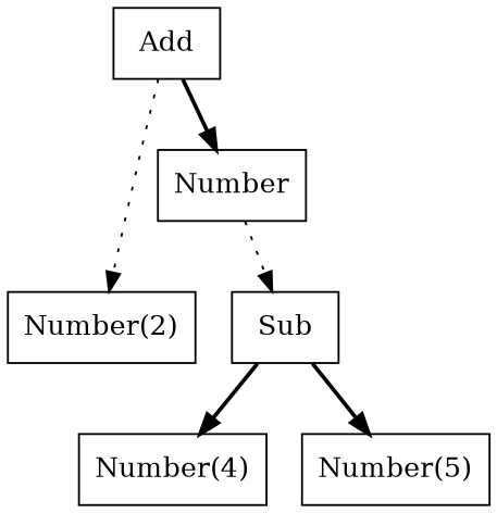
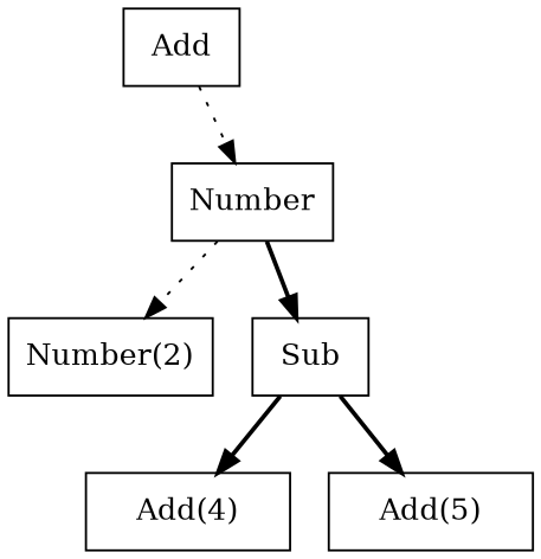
  digraph {
    node [shape=box]
    edge [style=bold]
    n1 [label=Add]
    n2 [label="Number(2)"]
    n3 [label=Number]
    n4 [label=Sub]
-   n5 [label="Number(4)"]
-   n6 [label="Number(5)"]
-   n1 -> n2 [style=dotted]
-   n1 -> n3
-   n3 -> n4 [style=dotted]
+   n5 [label="Add(4)"]
+   n6 [label="Add(5)"]
+   n3 -> n2 [style=dotted]
+   n1 -> n3 [style=dotted]
+   n3 -> n4
    n4 -> n5
    n4 -> n6
  }
